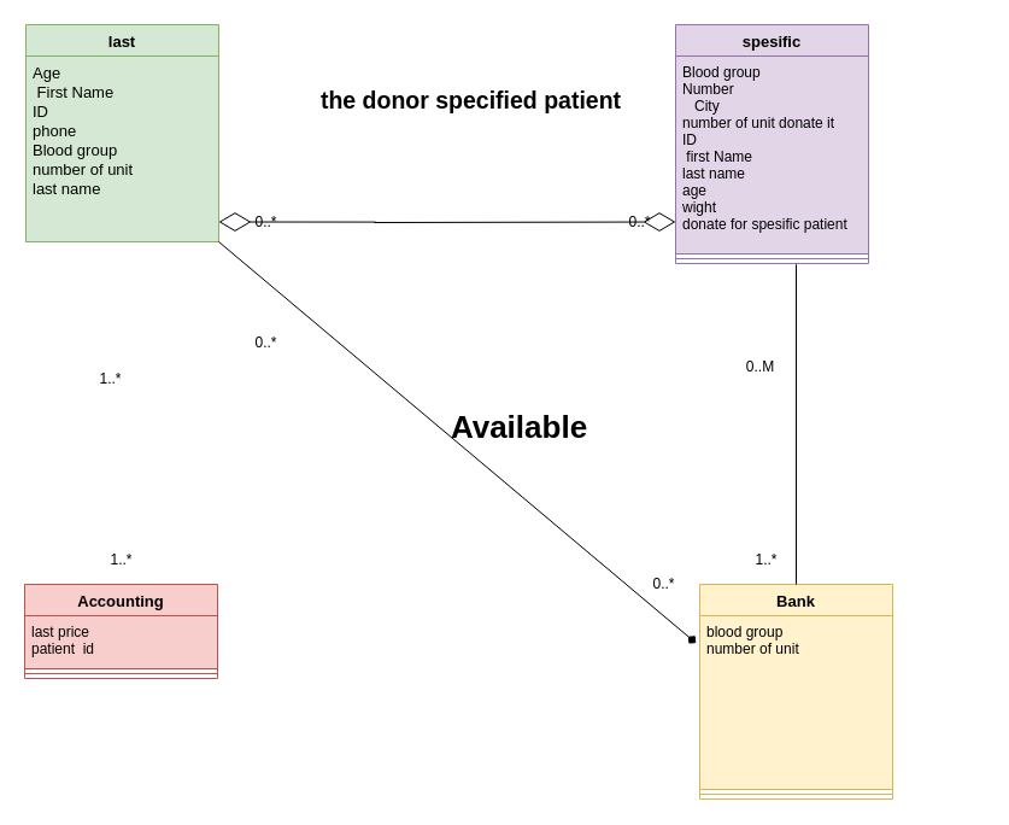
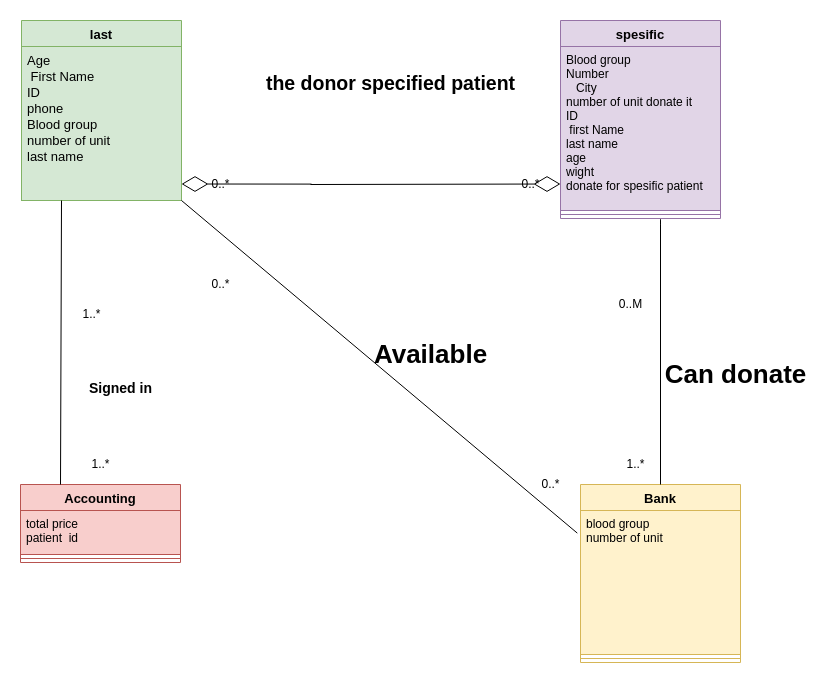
  <mxCell id="0" />
  <mxCell id="1" parent="0" />
  <mxCell id="2" value="" style="line;strokeWidth=1;fillColor=#d5e8d4;align=left;verticalAlign=middle;spacingTop=-1;spacingLeft=3;spacingRight=3;rotatable=0;labelPosition=right;points=[];portConstraint=eastwest;fontSize=13;strokeColor=#82b366;" parent="1" vertex="1"><mxGeometry x="71" y="50" width="40" height="8" as="geometry" /></mxCell>
  <mxCell id="3" value="last" style="swimlane;fontStyle=1;align=center;verticalAlign=top;childLayout=stackLayout;horizontal=1;startSize=26;horizontalStack=0;resizeParent=1;resizeParentMax=0;resizeLast=0;collapsible=1;marginBottom=0;fontSize=13;fillColor=#d5e8d4;strokeColor=#82b366;" parent="1" vertex="1"><mxGeometry x="21" y="20" width="160" height="180" as="geometry" /></mxCell>
  <mxCell id="4" value="Age&#10; First Name&#10;ID&#10;phone&#10;Blood group&#10;number of unit&#10;last name&#10; &#10;" style="text;strokeColor=#82b366;fillColor=#d5e8d4;align=left;verticalAlign=top;spacingLeft=4;spacingRight=4;overflow=hidden;rotatable=0;points=[[0,0.5],[1,0.5]];portConstraint=eastwest;fontSize=13;" parent="3" vertex="1"><mxGeometry y="26" width="160" height="154" as="geometry" /></mxCell>
  <mxCell id="5" value="" style="line;strokeWidth=1;fillColor=#d5e8d4;align=left;verticalAlign=middle;spacingTop=-1;spacingLeft=3;spacingRight=3;rotatable=0;labelPosition=right;points=[];portConstraint=eastwest;strokeColor=#82b366;" parent="3" vertex="1"><mxGeometry y="180" width="160" as="geometry" /></mxCell>
  <mxCell id="6" value="Accounting" style="swimlane;fontStyle=1;align=center;verticalAlign=top;childLayout=stackLayout;horizontal=1;startSize=26;horizontalStack=0;resizeParent=1;resizeParentMax=0;resizeLast=0;collapsible=1;marginBottom=0;fontSize=13;fillColor=#f8cecc;strokeColor=#b85450;" parent="1" vertex="1"><mxGeometry x="20" y="484" width="160" height="78" as="geometry" /></mxCell>
- <mxCell id="7" value="last price&#10;patient  id &#10;" style="text;strokeColor=#b85450;fillColor=#f8cecc;align=left;verticalAlign=top;spacingLeft=4;spacingRight=4;overflow=hidden;rotatable=0;points=[[0,0.5],[1,0.5]];portConstraint=eastwest;" parent="6" vertex="1"><mxGeometry y="26" width="160" height="44" as="geometry" /></mxCell>
+ <mxCell id="7" value="total price&#10;patient  id &#10;" style="text;strokeColor=#b85450;fillColor=#f8cecc;align=left;verticalAlign=top;spacingLeft=4;spacingRight=4;overflow=hidden;rotatable=0;points=[[0,0.5],[1,0.5]];portConstraint=eastwest;" parent="6" vertex="1"><mxGeometry y="26" width="160" height="44" as="geometry" /></mxCell>
  <mxCell id="8" value="" style="line;strokeWidth=1;fillColor=#f8cecc;align=left;verticalAlign=middle;spacingTop=-1;spacingLeft=3;spacingRight=3;rotatable=0;labelPosition=right;points=[];portConstraint=eastwest;strokeColor=#b85450;" parent="6" vertex="1"><mxGeometry y="70" width="160" height="8" as="geometry" /></mxCell>
  <mxCell id="9" value="Bank" style="swimlane;fontStyle=1;align=center;verticalAlign=top;childLayout=stackLayout;horizontal=1;startSize=26;horizontalStack=0;resizeParent=1;resizeParentMax=0;resizeLast=0;collapsible=1;marginBottom=0;fontSize=13;fillColor=#fff2cc;strokeColor=#d6b656;" parent="1" vertex="1"><mxGeometry x="580" y="484" width="160" height="178" as="geometry" /></mxCell>
  <mxCell id="10" value="blood group &#10;number of unit " style="text;strokeColor=#d6b656;fillColor=#fff2cc;align=left;verticalAlign=top;spacingLeft=4;spacingRight=4;overflow=hidden;rotatable=0;points=[[0,0.5],[1,0.5]];portConstraint=eastwest;" parent="9" vertex="1"><mxGeometry y="26" width="160" height="144" as="geometry" /></mxCell>
  <mxCell id="11" value="" style="line;strokeWidth=1;fillColor=#fff2cc;align=left;verticalAlign=middle;spacingTop=-1;spacingLeft=3;spacingRight=3;rotatable=0;labelPosition=right;points=[];portConstraint=eastwest;strokeColor=#d6b656;" parent="9" vertex="1"><mxGeometry y="170" width="160" height="8" as="geometry" /></mxCell>
  <mxCell id="12" value="spesific" style="swimlane;fontStyle=1;align=center;verticalAlign=top;childLayout=stackLayout;horizontal=1;startSize=26;horizontalStack=0;resizeParent=1;resizeParentMax=0;resizeLast=0;collapsible=1;marginBottom=0;fontSize=13;fillColor=#e1d5e7;strokeColor=#9673a6;" parent="1" vertex="1"><mxGeometry x="560" y="20" width="160" height="198" as="geometry" /></mxCell>
  <mxCell id="13" value="Blood group&#10;Number&#10;   City&#10;number of unit donate it&#10;ID&#10; first Name&#10;last name&#10;age&#10;wight&#10;donate for spesific patient&#10;&#10;&#10; &#10;&#10;&#10;&#10;" style="text;strokeColor=#9673a6;fillColor=#e1d5e7;align=left;verticalAlign=top;spacingLeft=4;spacingRight=4;overflow=hidden;rotatable=0;points=[[0,0.5],[1,0.5]];portConstraint=eastwest;" parent="12" vertex="1"><mxGeometry y="26" width="160" height="164" as="geometry" /></mxCell>
  <mxCell id="14" value="" style="line;strokeWidth=1;fillColor=#e1d5e7;align=left;verticalAlign=middle;spacingTop=-1;spacingLeft=3;spacingRight=3;rotatable=0;labelPosition=right;points=[];portConstraint=eastwest;strokeColor=#9673a6;" parent="12" vertex="1"><mxGeometry y="190" width="160" height="8" as="geometry" /></mxCell>
  <mxCell id="15" value="&lt;h2&gt;&lt;b&gt;the donor specified patient&lt;/b&gt;&lt;/h2&gt;" style="text;html=1;resizable=0;autosize=1;align=center;verticalAlign=middle;points=[];fillColor=none;strokeColor=none;rounded=0;fontSize=13;" parent="1" vertex="1"><mxGeometry x="260" y="58" width="260" height="50" as="geometry" /></mxCell>
- <mxCell id="17" value="" style="endArrow=diamond;html=1;fontSize=13;entryX=-0.02;entryY=0.157;entryDx=0;entryDy=0;entryPerimeter=0;exitX=1;exitY=1;exitDx=0;exitDy=0;" parent="1" source="3" target="10" edge="1"><mxGeometry width="50" height="50" relative="1" as="geometry"><mxPoint x="190" y="284" as="sourcePoint" /><mxPoint x="310" y="280" as="targetPoint" /><Array as="points" /></mxGeometry></mxCell>
+ <mxCell id="16" value="&lt;h1&gt;&lt;font style=&quot;font-size: 14px&quot;&gt;Signed in&lt;/font&gt;&lt;/h1&gt;" style="text;html=1;resizable=0;autosize=1;align=center;verticalAlign=middle;points=[];fillColor=none;strokeColor=none;rounded=0;fontSize=13;" parent="1" vertex="1"><mxGeometry x="80" y="354" width="80" height="60" as="geometry" /></mxCell>
+ <mxCell id="17" value="" style="endArrow=none;html=1;fontSize=13;entryX=-0.02;entryY=0.157;entryDx=0;entryDy=0;entryPerimeter=0;exitX=1;exitY=1;exitDx=0;exitDy=0;" parent="1" source="3" target="10" edge="1"><mxGeometry width="50" height="50" relative="1" as="geometry"><mxPoint x="190" y="284" as="sourcePoint" /><mxPoint x="310" y="280" as="targetPoint" /><Array as="points" /></mxGeometry></mxCell>
  <mxCell id="18" value="&lt;h1&gt;&lt;b&gt;Available&lt;/b&gt;&lt;/h1&gt;" style="text;html=1;resizable=0;autosize=1;align=center;verticalAlign=middle;points=[];fillColor=none;strokeColor=none;rounded=0;fontSize=13;" parent="1" vertex="1"><mxGeometry x="365" y="324" width="130" height="60" as="geometry" /></mxCell>
  <mxCell id="19" value="" style="endArrow=none;html=1;fontSize=13;exitX=0.5;exitY=0;exitDx=0;exitDy=0;" parent="1" source="9" edge="1"><mxGeometry width="50" height="50" relative="1" as="geometry"><mxPoint x="620" y="384" as="sourcePoint" /><mxPoint x="660" y="284" as="targetPoint" /><Array as="points"><mxPoint x="660" y="214" /></Array></mxGeometry></mxCell>
+ <mxCell id="20" value="&lt;h1&gt;Can donate&lt;/h1&gt;" style="text;html=1;resizable=0;autosize=1;align=center;verticalAlign=middle;points=[];fillColor=none;strokeColor=none;rounded=0;fontSize=13;" parent="1" vertex="1"><mxGeometry x="655" y="344" width="160" height="60" as="geometry" /></mxCell>
+ <mxCell id="21" value="" style="endArrow=none;html=1;fontSize=13;exitX=0.25;exitY=0;exitDx=0;exitDy=0;entryX=0.25;entryY=1;entryDx=0;entryDy=0;" parent="1" source="6" target="3" edge="1"><mxGeometry width="50" height="50" relative="1" as="geometry"><mxPoint x="60" y="474" as="sourcePoint" /><mxPoint x="61" y="294" as="targetPoint" /></mxGeometry></mxCell>
  <mxCell id="22" value="" style="endArrow=diamondThin;endFill=0;endSize=24;html=1;fontSize=13;" parent="1" edge="1"><mxGeometry width="160" relative="1" as="geometry"><mxPoint x="310" y="184" as="sourcePoint" /><mxPoint x="560" y="183.5" as="targetPoint" /></mxGeometry></mxCell>
  <mxCell id="23" value="" style="endArrow=diamondThin;endFill=0;endSize=24;html=1;fontSize=13;entryX=0.994;entryY=0.35;entryDx=0;entryDy=0;entryPerimeter=0;" parent="1" edge="1"><mxGeometry width="160" relative="1" as="geometry"><mxPoint x="311" y="183.6" as="sourcePoint" /><mxPoint x="181" y="183.5" as="targetPoint" /><Array as="points" /></mxGeometry></mxCell>
  <mxCell id="24" value="0..*" style="text;html=1;resizable=0;autosize=1;align=center;verticalAlign=middle;points=[];fillColor=none;strokeColor=none;rounded=0;" parent="1" vertex="1"><mxGeometry x="205" y="174" width="30" height="20" as="geometry" /></mxCell>
  <mxCell id="25" value="0..*" style="text;html=1;resizable=0;autosize=1;align=center;verticalAlign=middle;points=[];fillColor=none;strokeColor=none;rounded=0;" parent="1" vertex="1"><mxGeometry x="515" y="174" width="30" height="20" as="geometry" /></mxCell>
  <mxCell id="26" value="0..M" style="text;html=1;resizable=0;autosize=1;align=center;verticalAlign=middle;points=[];fillColor=none;strokeColor=none;rounded=0;" parent="1" vertex="1"><mxGeometry x="610" y="294" width="40" height="20" as="geometry" /></mxCell>
  <mxCell id="27" value="1..*" style="text;html=1;resizable=0;autosize=1;align=center;verticalAlign=middle;points=[];fillColor=none;strokeColor=none;rounded=0;" parent="1" vertex="1"><mxGeometry x="620" y="454" width="30" height="20" as="geometry" /></mxCell>
  <mxCell id="28" value="0..*" style="text;html=1;resizable=0;autosize=1;align=center;verticalAlign=middle;points=[];fillColor=none;strokeColor=none;rounded=0;" parent="1" vertex="1"><mxGeometry x="535" y="474" width="30" height="20" as="geometry" /></mxCell>
  <mxCell id="29" value="0..*" style="text;html=1;resizable=0;autosize=1;align=center;verticalAlign=middle;points=[];fillColor=none;strokeColor=none;rounded=0;" parent="1" vertex="1"><mxGeometry x="205" y="274" width="30" height="20" as="geometry" /></mxCell>
  <mxCell id="30" value="1..*" style="text;html=1;resizable=0;autosize=1;align=center;verticalAlign=middle;points=[];fillColor=none;strokeColor=none;rounded=0;" parent="1" vertex="1"><mxGeometry x="85" y="454" width="30" height="20" as="geometry" /></mxCell>
  <mxCell id="31" value="1..*" style="text;html=1;resizable=0;autosize=1;align=center;verticalAlign=middle;points=[];fillColor=none;strokeColor=none;rounded=0;" parent="1" vertex="1"><mxGeometry x="76" y="304" width="30" height="20" as="geometry" /></mxCell>
